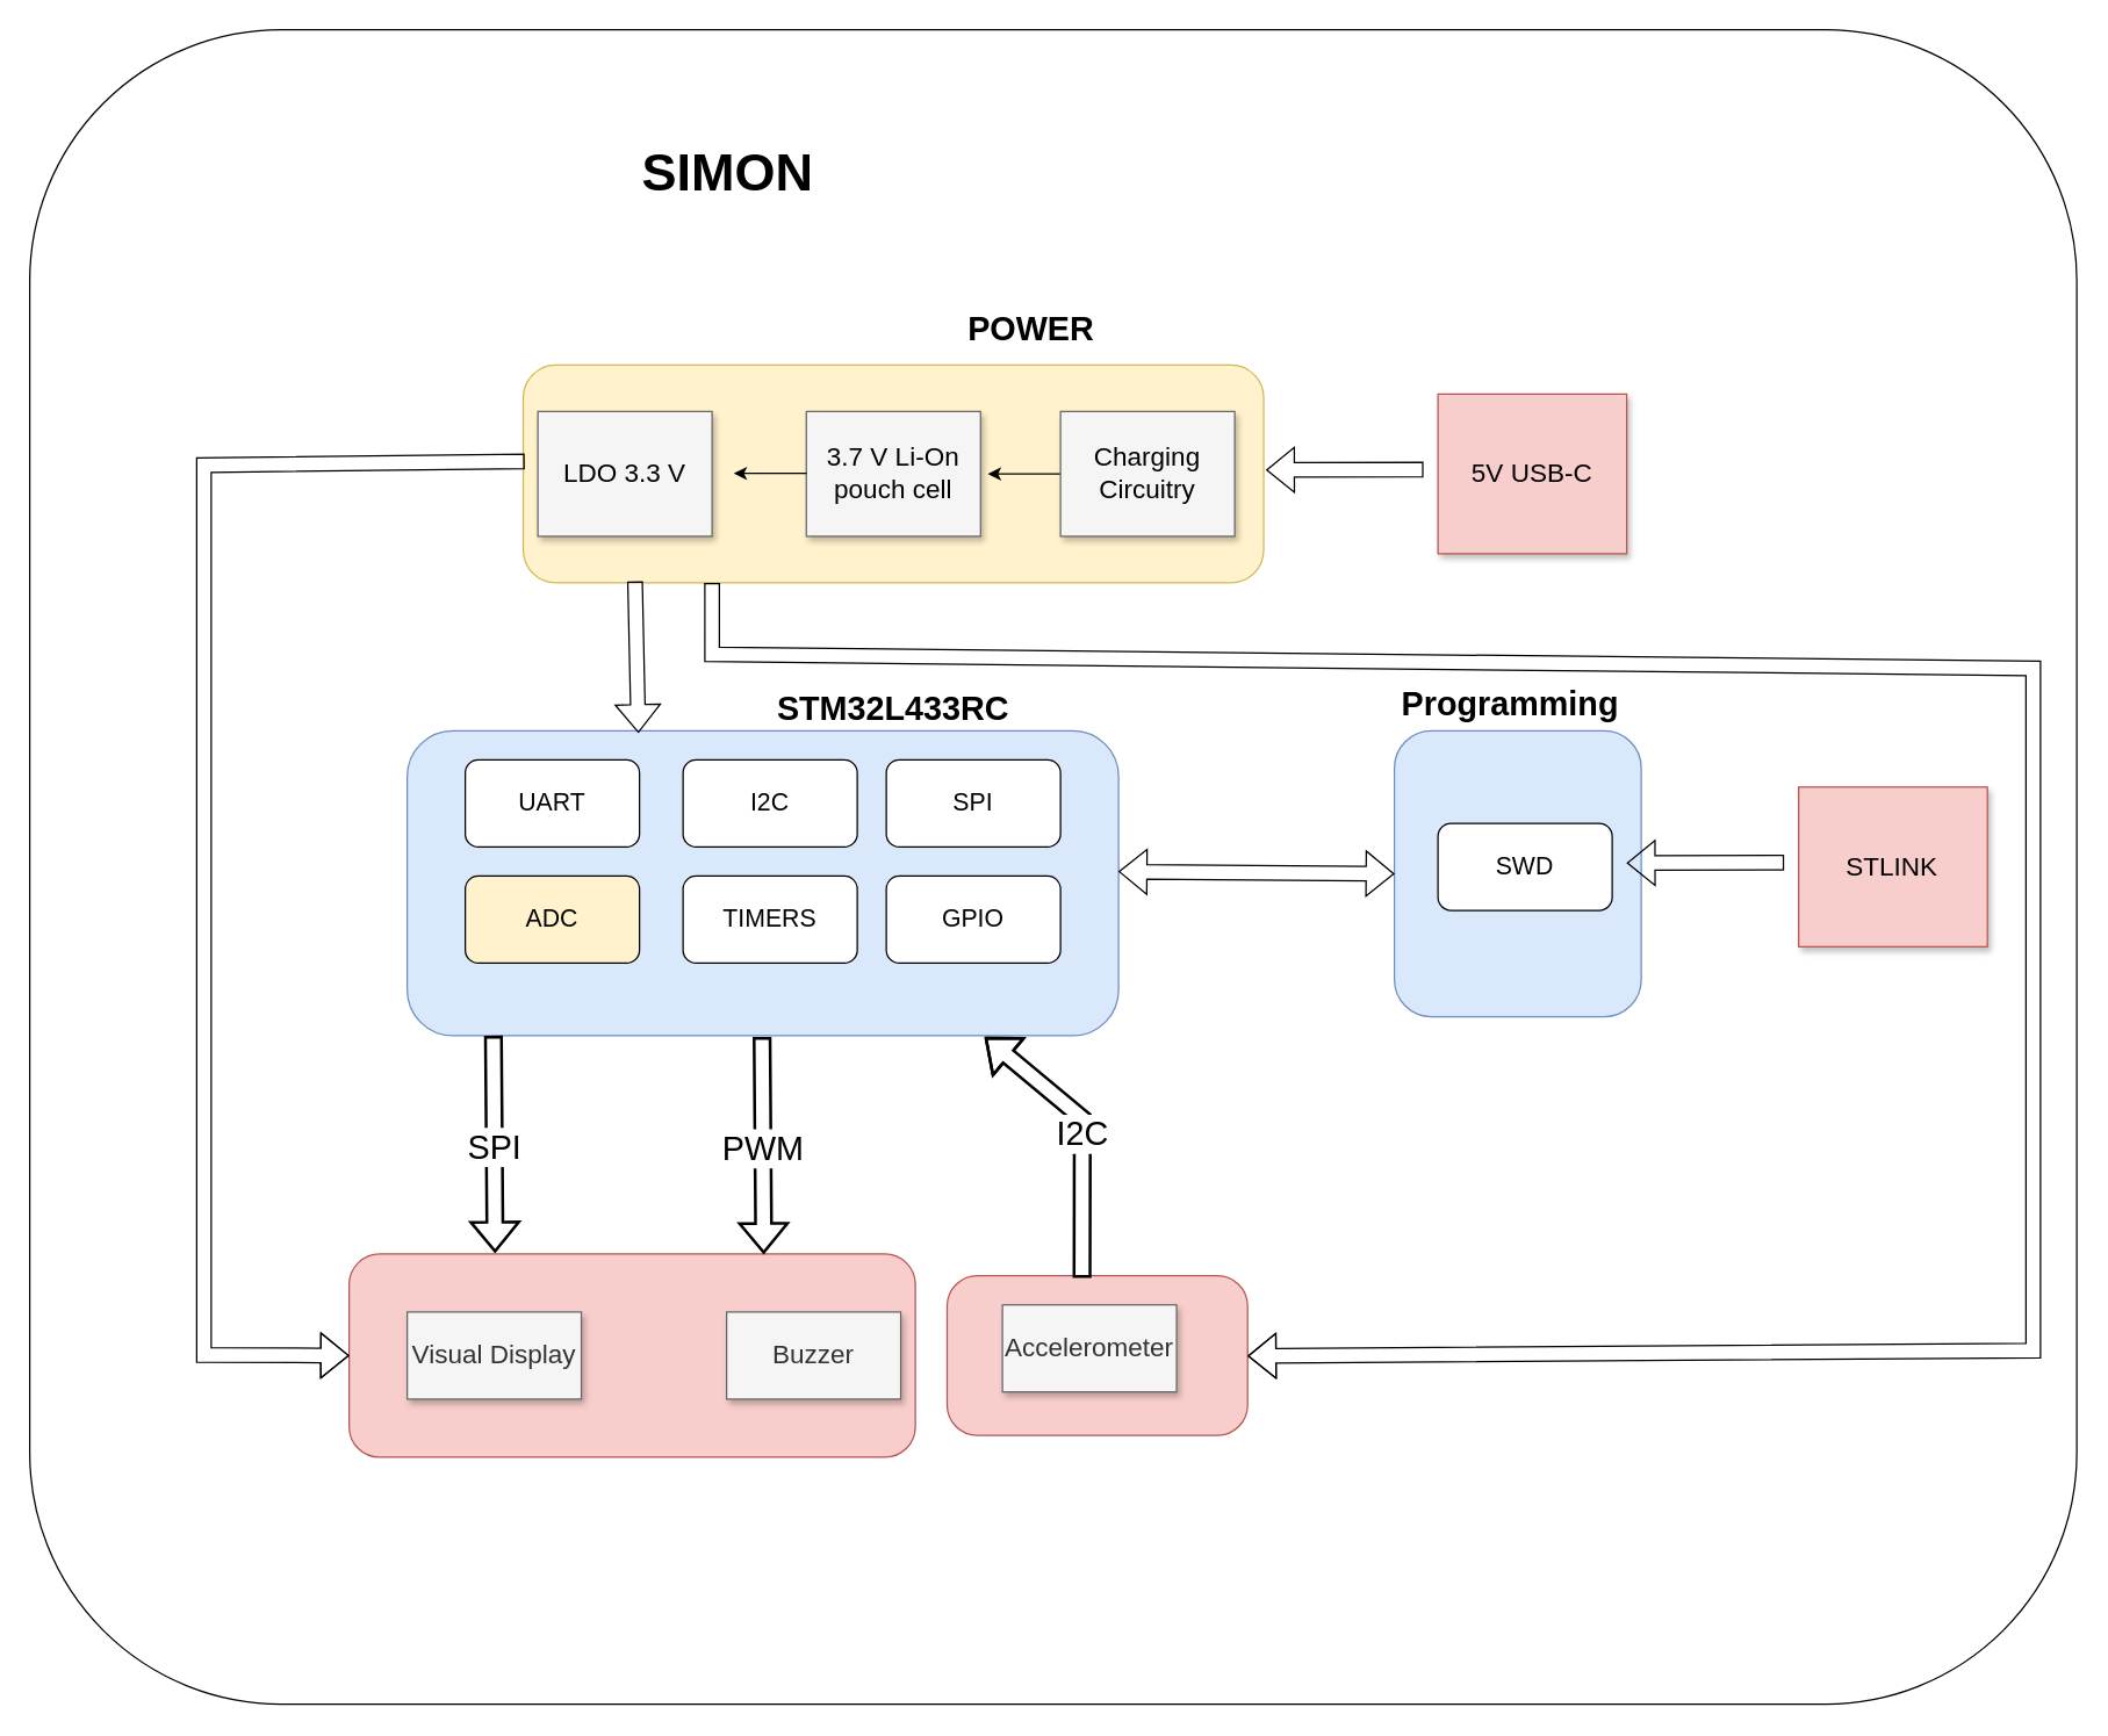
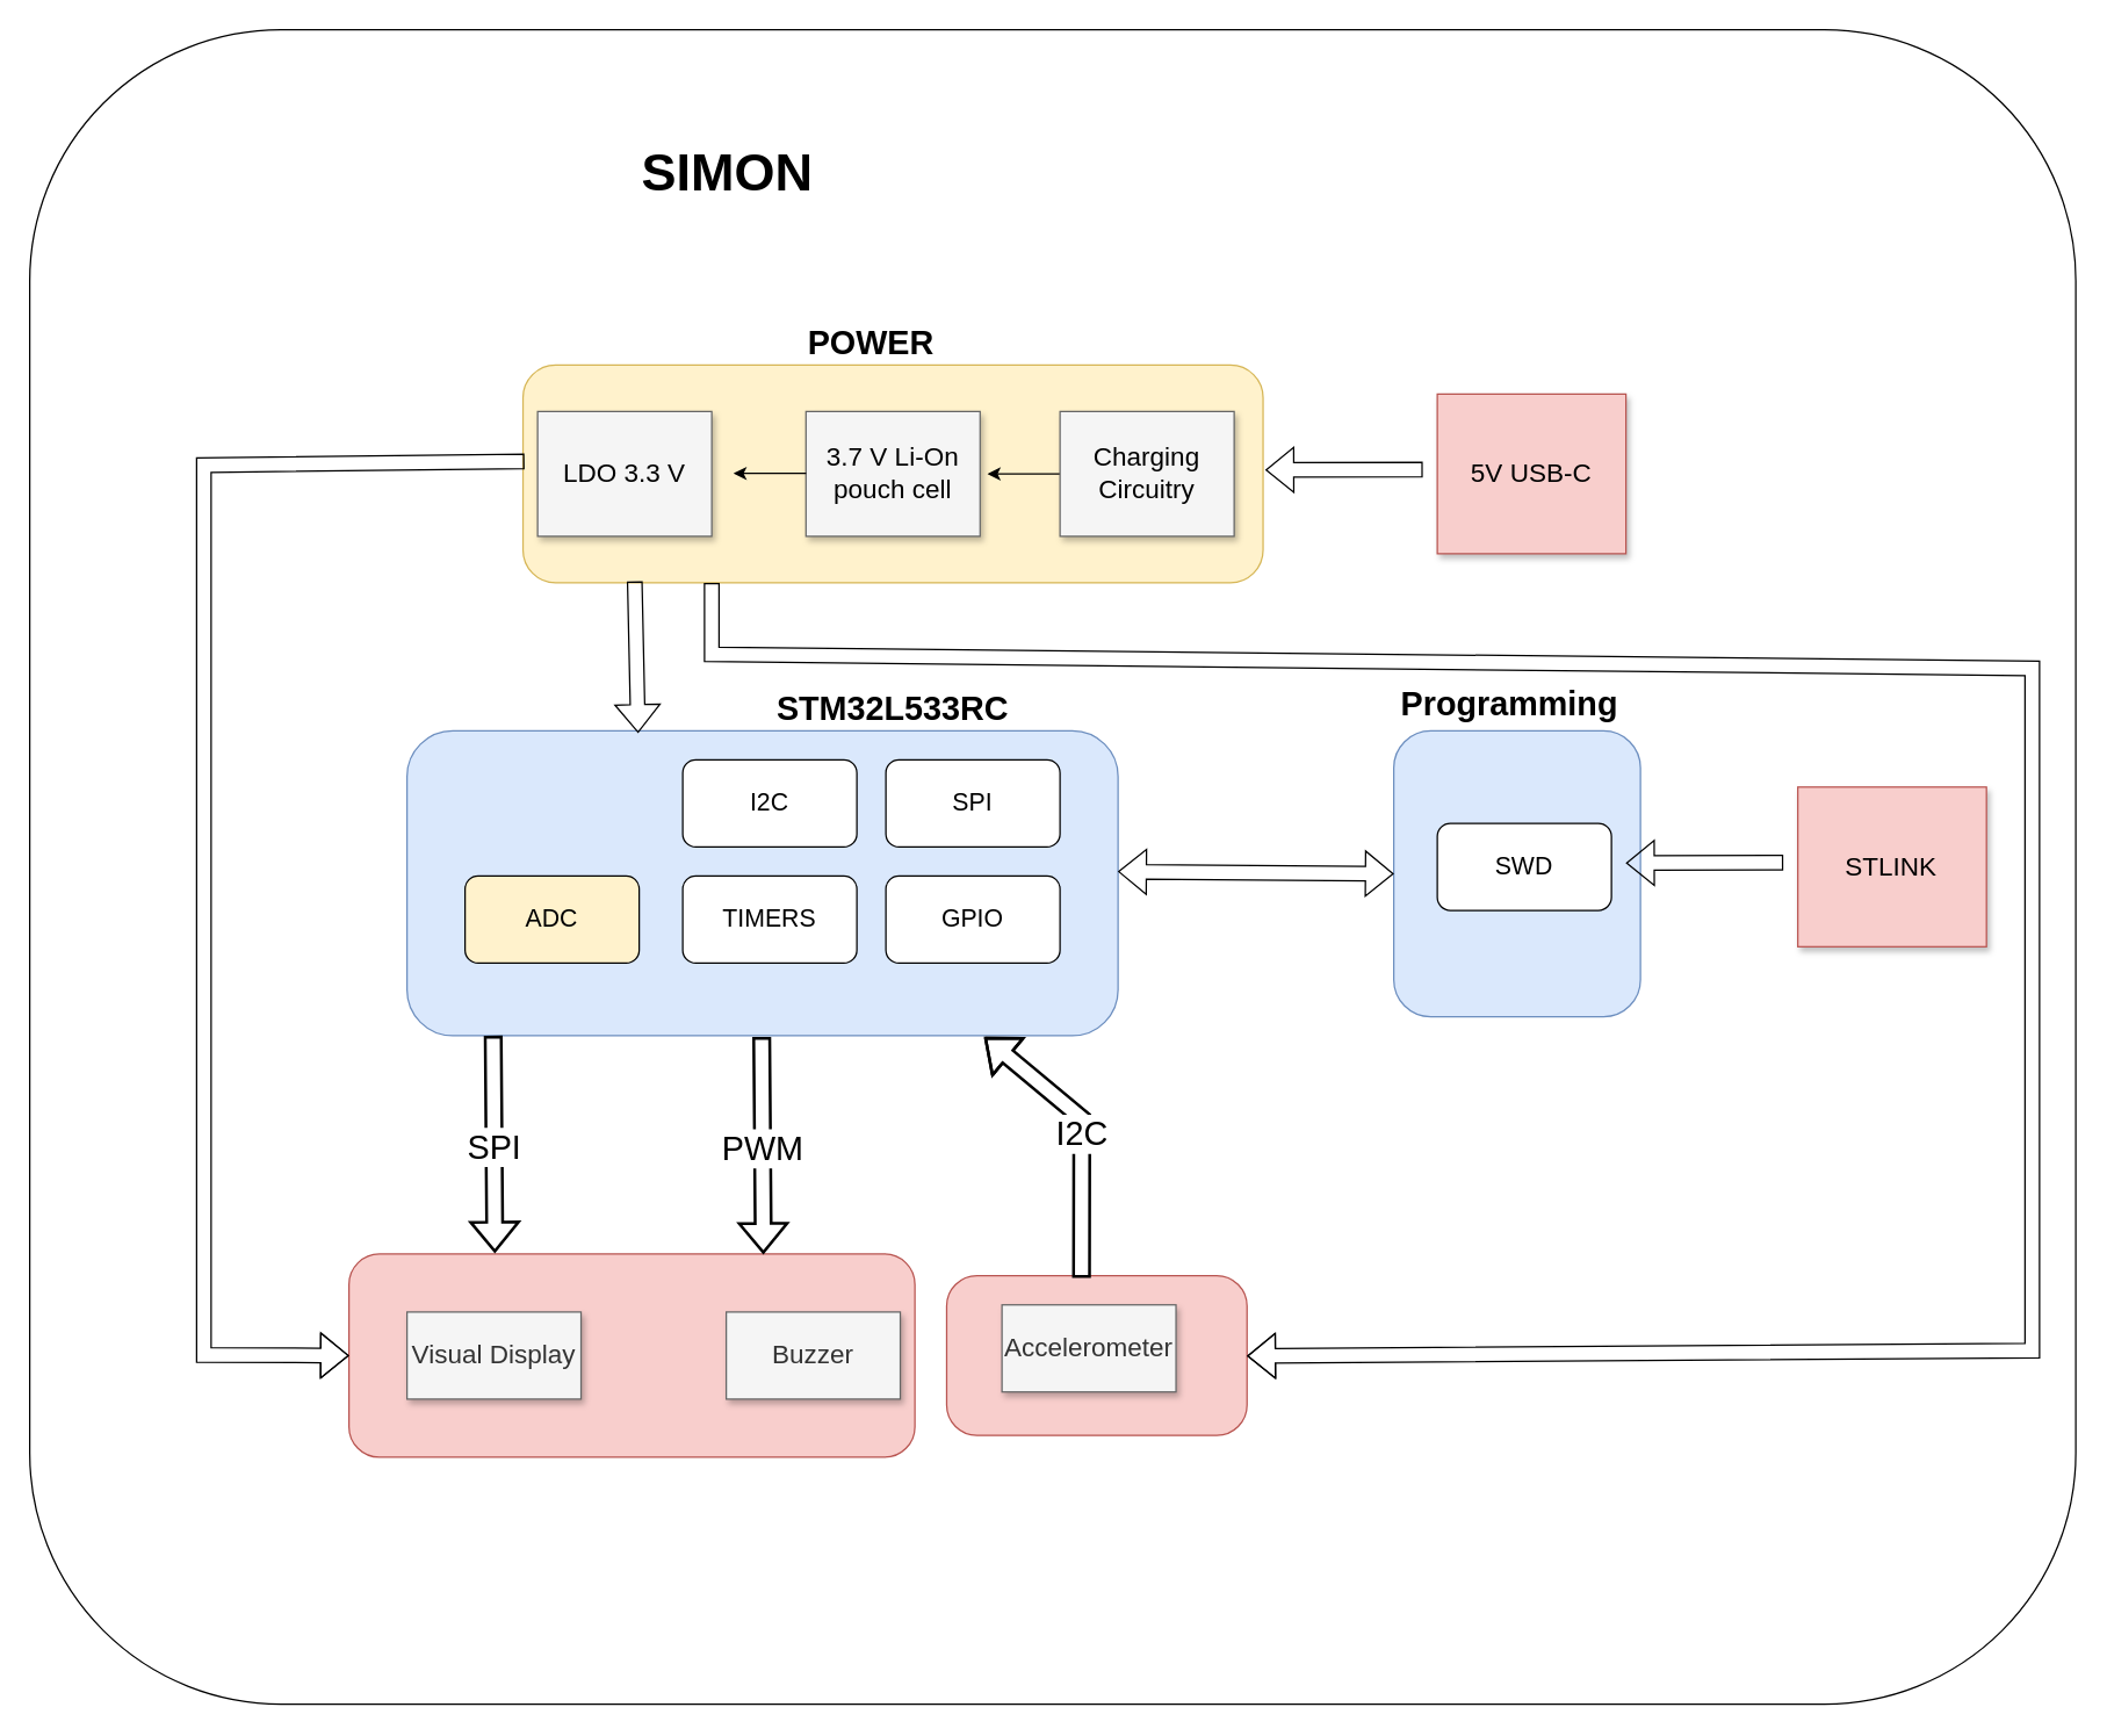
  <mxCell id="0" />
  <mxCell id="1" parent="0" />
  <mxCell id="2" value="" style="rounded=1;whiteSpace=wrap;html=1;movable=1;resizable=1;rotatable=1;deletable=1;editable=1;locked=0;connectable=1;" parent="1" vertex="1"><mxGeometry x="20" y="20" width="1410" height="1153.5" as="geometry" /></mxCell>
  <mxCell id="3" value="" style="rounded=1;whiteSpace=wrap;html=1;fillColor=#f8cecc;strokeColor=#b85450;rotation=90;arcSize=19;" parent="1" vertex="1"><mxGeometry x="700.36" y="829.91" width="110.05" height="207" as="geometry" /></mxCell>
  <mxCell id="4" value="" style="rounded=1;whiteSpace=wrap;html=1;fillColor=#fff2cc;strokeColor=#d6b656;" parent="1" vertex="1"><mxGeometry x="359.93" y="251" width="510" height="150" as="geometry" /></mxCell>
  <mxCell id="5" value="5V USB-C" style="whiteSpace=wrap;html=1;shadow=1;fontSize=18;fillColor=#f8cecc;strokeColor=#b85450;" parent="1" vertex="1"><mxGeometry x="990" y="271" width="130" height="110" as="geometry" /></mxCell>
  <mxCell id="6" value="" style="edgeStyle=orthogonalEdgeStyle;rounded=0;orthogonalLoop=1;jettySize=auto;html=1;" parent="1" source="7" edge="1"><mxGeometry relative="1" as="geometry"><mxPoint x="680" y="326" as="targetPoint" /></mxGeometry></mxCell>
  <mxCell id="7" value="&lt;div&gt;Charging Circuitry&lt;/div&gt;" style="whiteSpace=wrap;html=1;shadow=1;fontSize=18;fillColor=#f5f5f5;strokeColor=#666666;" parent="1" vertex="1"><mxGeometry x="730" y="283" width="120" height="86" as="geometry" /></mxCell>
  <mxCell id="8" value="&lt;h1 style=&quot;margin-top: 0px;&quot;&gt;&lt;font style=&quot;font-size: 36px;&quot;&gt;SIMON&lt;/font&gt;&lt;/h1&gt;" style="text;html=1;whiteSpace=wrap;overflow=hidden;rounded=0;" parent="1" vertex="1"><mxGeometry x="440" y="90" width="420" height="60" as="geometry" /></mxCell>
  <mxCell id="9" value="&lt;div&gt;3.7 V Li-On pouch cell&lt;/div&gt;" style="whiteSpace=wrap;html=1;shadow=1;fontSize=18;fillColor=#f5f5f5;strokeColor=#666666;" parent="1" vertex="1"><mxGeometry x="554.93" y="283" width="120" height="86" as="geometry" /></mxCell>
  <mxCell id="10" value="" style="shape=flexArrow;endArrow=classic;html=1;rounded=0;entryX=1.003;entryY=0.531;entryDx=0;entryDy=0;entryPerimeter=0;" parent="1" edge="1"><mxGeometry width="50" height="50" relative="1" as="geometry"><mxPoint x="980" y="323" as="sourcePoint" /><mxPoint x="871.56" y="323.27" as="targetPoint" /></mxGeometry></mxCell>
  <mxCell id="11" value="Accelerometer" style="whiteSpace=wrap;html=1;shadow=1;fontSize=18;fillColor=#f5f5f5;strokeColor=#666666;fontColor=#333333;" parent="1" vertex="1"><mxGeometry x="690" y="898.48" width="119.93" height="60" as="geometry" /></mxCell>
  <mxCell id="12" value="" style="rounded=1;whiteSpace=wrap;html=1;fillColor=#dae8fc;strokeColor=#6c8ebf;" parent="1" vertex="1"><mxGeometry x="280" y="503" width="490" height="210" as="geometry" /></mxCell>
- <mxCell id="13" value="&lt;span style=&quot;font-size: 23px;&quot;&gt;&lt;b&gt;STM32L433RC&lt;/b&gt;&lt;/span&gt;" style="text;html=1;align=center;verticalAlign=middle;whiteSpace=wrap;rounded=0;" parent="1" vertex="1"><mxGeometry x="544.93" y="473" width="140" height="30" as="geometry" /></mxCell>
+ <mxCell id="13" value="&lt;span style=&quot;font-size: 23px;&quot;&gt;&lt;b&gt;STM32L533RC&lt;/b&gt;&lt;/span&gt;" style="text;html=1;align=center;verticalAlign=middle;whiteSpace=wrap;rounded=0;" parent="1" vertex="1"><mxGeometry x="544.93" y="473" width="140" height="30" as="geometry" /></mxCell>
  <mxCell id="14" value="" style="shape=flexArrow;endArrow=classic;html=1;rounded=0;exitX=0.151;exitY=0.993;exitDx=0;exitDy=0;exitPerimeter=0;entryX=0.325;entryY=0.007;entryDx=0;entryDy=0;entryPerimeter=0;" parent="1" source="4" target="12" edge="1"><mxGeometry width="50" height="50" relative="1" as="geometry"><mxPoint x="438.46" y="410" as="sourcePoint" /><mxPoint x="438.46" y="480" as="targetPoint" /></mxGeometry></mxCell>
- <mxCell id="15" value="&lt;span style=&quot;font-size: 17px;&quot;&gt;UART&lt;/span&gt;" style="rounded=1;whiteSpace=wrap;html=1;" parent="1" vertex="1"><mxGeometry x="320" y="523" width="120" height="60" as="geometry" /></mxCell>
  <mxCell id="16" value="&lt;span style=&quot;font-size: 17px;&quot;&gt;I2C&lt;/span&gt;" style="rounded=1;whiteSpace=wrap;html=1;" parent="1" vertex="1"><mxGeometry x="470" y="523" width="120" height="60" as="geometry" /></mxCell>
  <mxCell id="17" value="&lt;span style=&quot;font-size: 17px;&quot;&gt;SPI&lt;/span&gt;&lt;span style=&quot;color: rgba(0, 0, 0, 0); font-family: monospace; font-size: 0px; text-align: start; text-wrap: nowrap;&quot;&gt;%3CmxGraphModel%3E%3Croot%3E%3CmxCell%20id%3D%220%22%2F%3E%3CmxCell%20id%3D%221%22%20parent%3D%220%22%2F%3E%3CmxCell%20id%3D%222%22%20value%3D%22%26lt%3Bspan%20style%3D%26quot%3Bfont-size%3A%2017px%3B%26quot%3B%26gt%3BEthernet%26amp%3Bnbsp%3B%26lt%3B%2Fspan%26gt%3B%22%20style%3D%22rounded%3D1%3BwhiteSpace%3Dwrap%3Bhtml%3D1%3B%22%20vertex%3D%221%22%20parent%3D%221%22%3E%3CmxGeometry%20x%3D%22540%22%20y%3D%221530%22%20width%3D%22120%22%20height%3D%2260%22%20as%3D%22geometry%22%2F%3E%3C%2FmxCell%3E%3C%2Froot%3E%3C%2FmxGraphModel%3E&lt;/span&gt;" style="rounded=1;whiteSpace=wrap;html=1;" parent="1" vertex="1"><mxGeometry x="610" y="523" width="120" height="60" as="geometry" /></mxCell>
  <mxCell id="18" value="&lt;span style=&quot;font-size: 17px;&quot;&gt;GPIO&lt;/span&gt;&lt;span style=&quot;color: rgba(0, 0, 0, 0); font-family: monospace; font-size: 0px; text-align: start; text-wrap: nowrap;&quot;&gt;%3CmxGraphModel%3E%3Croot%3E%3CmxCell%20id%3D%220%22%2F%3E%3CmxCell%20id%3D%221%22%20parent%3D%220%22%2F%3E%3CmxCell%20id%3D%222%22%20value%3D%22%26lt%3Bspan%20style%3D%26quot%3Bfont-size%3A%2017px%3B%26quot%3B%26gt%3BEthernet%26amp%3Bnbsp%3B%26lt%3B%2Fspan%26gt%3B%22%20style%3D%22rounded%3D1%3BwhiteSpace%3Dwrap%3Bhtml%3D1%3B%22%20vertex%3D%221%22%20parent%3D%221%22%3E%3CmxGeometry%20x%3D%22540%22%20y%3D%221530%22%20width%3D%22120%22%20height%3D%2260%22%20as%3D%22geometry%22%2F%3E%3C%2FmxCell%3E%3C%2Froot%3E%3C%2FmxGraphModel%3E&lt;/span&gt;" style="rounded=1;whiteSpace=wrap;html=1;" parent="1" vertex="1"><mxGeometry x="610" y="603" width="120" height="60" as="geometry" /></mxCell>
  <mxCell id="19" value="&lt;span style=&quot;font-size: 17px;&quot;&gt;TIMERS&lt;/span&gt;" style="rounded=1;whiteSpace=wrap;html=1;" parent="1" vertex="1"><mxGeometry x="470" y="603" width="120" height="60" as="geometry" /></mxCell>
  <mxCell id="20" value="" style="rounded=1;whiteSpace=wrap;html=1;fillColor=#f8cecc;strokeColor=#b85450;" parent="1" vertex="1"><mxGeometry x="240" y="863.41" width="390" height="140" as="geometry" /></mxCell>
- <mxCell id="21" value="&lt;b&gt;&lt;font style=&quot;font-size: 23px;&quot;&gt;POWER&lt;/font&gt;&lt;/b&gt;" style="text;html=1;align=center;verticalAlign=middle;whiteSpace=wrap;rounded=0;" parent="1" vertex="1"><mxGeometry x="640" y="211" width="140" height="30" as="geometry" /></mxCell>
+ <mxCell id="21" value="&lt;b&gt;&lt;font style=&quot;font-size: 23px;&quot;&gt;POWER&lt;/font&gt;&lt;/b&gt;" style="text;html=1;align=center;verticalAlign=middle;whiteSpace=wrap;rounded=0;" parent="1" vertex="1"><mxGeometry x="530" y="221" width="140" height="30" as="geometry" /></mxCell>
  <mxCell id="22" value="&lt;span style=&quot;font-size: 17px;&quot;&gt;ADC&lt;/span&gt;" style="rounded=1;whiteSpace=wrap;html=1;fillColor=#fff2cc;" parent="1" vertex="1"><mxGeometry x="320" y="603" width="120" height="60" as="geometry" /></mxCell>
  <mxCell id="23" value="&lt;div&gt;LDO 3.3 V&lt;/div&gt;" style="whiteSpace=wrap;html=1;shadow=1;fontSize=18;fillColor=#f5f5f5;strokeColor=#666666;" parent="1" vertex="1"><mxGeometry x="370" y="283" width="120" height="86" as="geometry" /></mxCell>
  <mxCell id="24" value="" style="edgeStyle=orthogonalEdgeStyle;rounded=0;orthogonalLoop=1;jettySize=auto;html=1;" parent="1" edge="1"><mxGeometry relative="1" as="geometry"><mxPoint x="555" y="325.63" as="sourcePoint" /><mxPoint x="505" y="325.63" as="targetPoint" /></mxGeometry></mxCell>
  <mxCell id="25" value="Visual Display" style="whiteSpace=wrap;html=1;shadow=1;fontSize=18;fillColor=#f5f5f5;strokeColor=#666666;fontColor=#333333;" parent="1" vertex="1"><mxGeometry x="280" y="903.41" width="119.93" height="60" as="geometry" /></mxCell>
  <mxCell id="26" value="Buzzer" style="whiteSpace=wrap;html=1;shadow=1;fontSize=18;fillColor=#f5f5f5;strokeColor=#666666;fontColor=#333333;" parent="1" vertex="1"><mxGeometry x="500" y="903.41" width="119.93" height="60" as="geometry" /></mxCell>
  <mxCell id="27" value="&lt;font style=&quot;font-size: 23px;&quot;&gt;I2C&lt;/font&gt;" style="shape=flexArrow;endArrow=classic;html=1;rounded=0;entryX=0.812;entryY=1.005;entryDx=0;entryDy=0;entryPerimeter=0;strokeWidth=2;exitX=0.013;exitY=0.551;exitDx=0;exitDy=0;exitPerimeter=0;" parent="1" source="3" target="12" edge="1"><mxGeometry width="50" height="50" relative="1" as="geometry"><mxPoint x="850" y="870" as="sourcePoint" /><mxPoint x="850" y="1040" as="targetPoint" /><Array as="points"><mxPoint x="745" y="770" /></Array></mxGeometry></mxCell>
  <mxCell id="28" value="&lt;font style=&quot;font-size: 23px;&quot;&gt;SPI&lt;/font&gt;" style="shape=flexArrow;endArrow=classic;html=1;rounded=0;exitX=0.561;exitY=0.986;exitDx=0;exitDy=0;exitPerimeter=0;strokeWidth=2;" parent="1" edge="1"><mxGeometry x="0.03" width="50" height="50" relative="1" as="geometry"><mxPoint x="339.39" y="713" as="sourcePoint" /><mxPoint x="340.54" y="862.51" as="targetPoint" /><mxPoint as="offset" /></mxGeometry></mxCell>
  <mxCell id="29" value="" style="shape=flexArrow;endArrow=classic;html=1;rounded=0;entryX=0.5;entryY=0;entryDx=0;entryDy=0;exitX=0.255;exitY=0.998;exitDx=0;exitDy=0;exitPerimeter=0;" parent="1" edge="1"><mxGeometry width="50" height="50" relative="1" as="geometry"><mxPoint x="490" y="401" as="sourcePoint" /><mxPoint x="858.905" y="933.71" as="targetPoint" /><Array as="points"><mxPoint x="490.02" y="450.3" /><mxPoint x="1400" y="460" /><mxPoint x="1400" y="930" /></Array></mxGeometry></mxCell>
  <mxCell id="30" value="" style="shape=flexArrow;endArrow=classic;html=1;rounded=0;exitX=0.002;exitY=0.443;exitDx=0;exitDy=0;exitPerimeter=0;entryX=0;entryY=0.5;entryDx=0;entryDy=0;" parent="1" source="4" target="20" edge="1"><mxGeometry width="50" height="50" relative="1" as="geometry"><mxPoint x="140" y="340" as="sourcePoint" /><mxPoint x="140" y="445" as="targetPoint" /><Array as="points"><mxPoint x="140" y="320" /><mxPoint x="140" y="933" /></Array></mxGeometry></mxCell>
  <mxCell id="31" value="" style="rounded=1;whiteSpace=wrap;html=1;fillColor=#dae8fc;strokeColor=#6c8ebf;" parent="1" vertex="1"><mxGeometry x="960" y="503" width="170" height="197" as="geometry" /></mxCell>
  <mxCell id="32" value="&lt;span style=&quot;font-size: 23px;&quot;&gt;&lt;b&gt;Programming&lt;/b&gt;&lt;/span&gt;" style="text;html=1;align=center;verticalAlign=middle;whiteSpace=wrap;rounded=0;" parent="1" vertex="1"><mxGeometry x="970" y="470" width="140" height="30" as="geometry" /></mxCell>
  <mxCell id="33" value="&lt;span style=&quot;font-size: 17px;&quot;&gt;SWD&lt;/span&gt;" style="rounded=1;whiteSpace=wrap;html=1;" parent="1" vertex="1"><mxGeometry x="990" y="566.75" width="120" height="60" as="geometry" /></mxCell>
  <mxCell id="34" value="STLINK" style="whiteSpace=wrap;html=1;shadow=1;fontSize=18;fillColor=#f8cecc;strokeColor=#b85450;" parent="1" vertex="1"><mxGeometry x="1238.44" y="541.75" width="130" height="110" as="geometry" /></mxCell>
  <mxCell id="35" value="" style="shape=flexArrow;endArrow=classic;html=1;rounded=0;entryX=1.003;entryY=0.531;entryDx=0;entryDy=0;entryPerimeter=0;" parent="1" edge="1"><mxGeometry width="50" height="50" relative="1" as="geometry"><mxPoint x="1228.44" y="593.75" as="sourcePoint" /><mxPoint x="1120" y="594.02" as="targetPoint" /></mxGeometry></mxCell>
  <mxCell id="36" value="" style="shape=flexArrow;endArrow=classic;html=1;rounded=0;entryX=0;entryY=0.5;entryDx=0;entryDy=0;startArrow=block;" parent="1" target="31" edge="1"><mxGeometry width="50" height="50" relative="1" as="geometry"><mxPoint x="770" y="600" as="sourcePoint" /><mxPoint x="858.93" y="752.51" as="targetPoint" /></mxGeometry></mxCell>
  <mxCell id="37" value="&lt;font style=&quot;font-size: 23px;&quot;&gt;PWM&lt;/font&gt;" style="shape=flexArrow;endArrow=classic;html=1;rounded=0;exitX=0.561;exitY=0.986;exitDx=0;exitDy=0;exitPerimeter=0;strokeWidth=2;" edge="1" parent="1"><mxGeometry x="0.03" width="50" height="50" relative="1" as="geometry"><mxPoint x="524.43" y="713.9" as="sourcePoint" /><mxPoint x="525.58" y="863.41" as="targetPoint" /><mxPoint as="offset" /></mxGeometry></mxCell>
